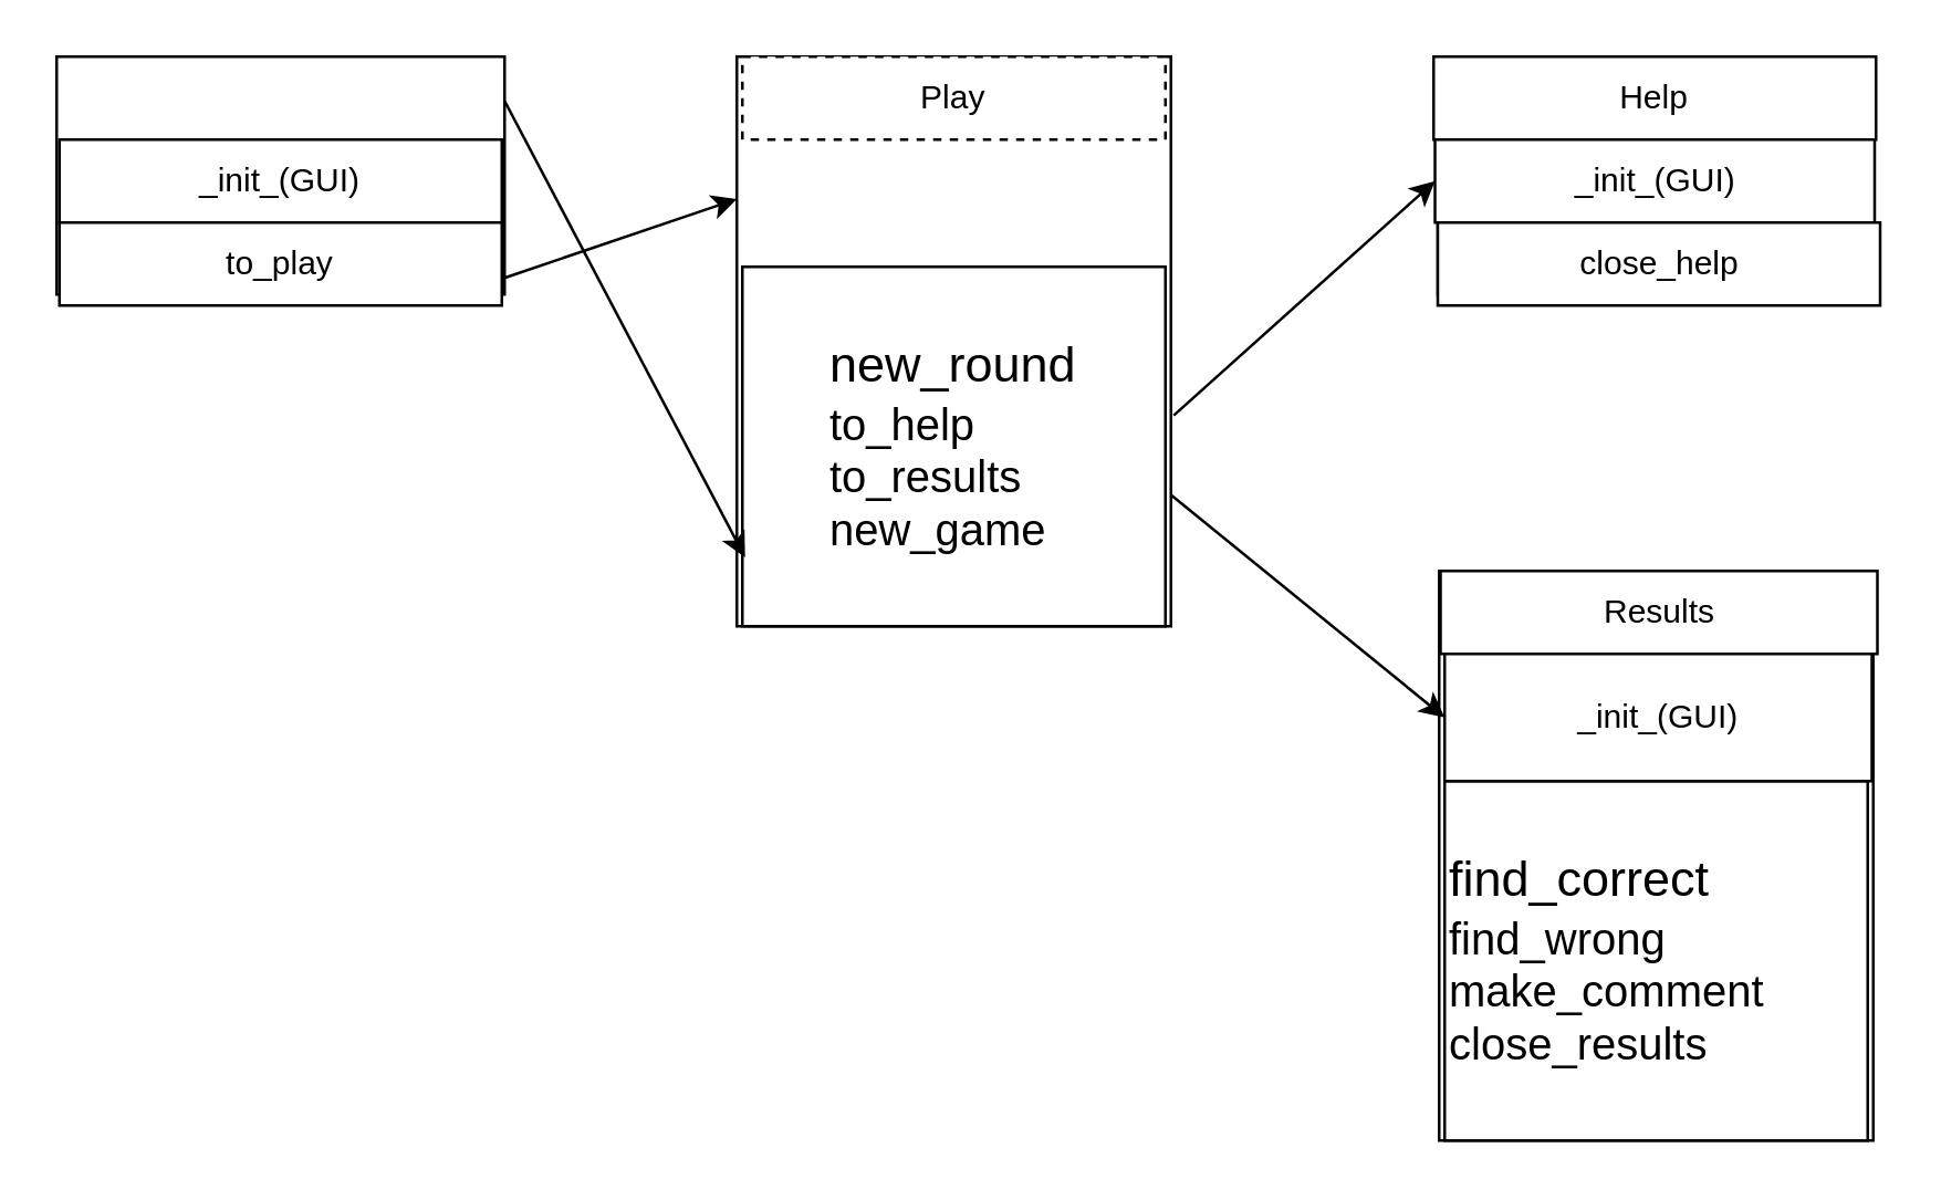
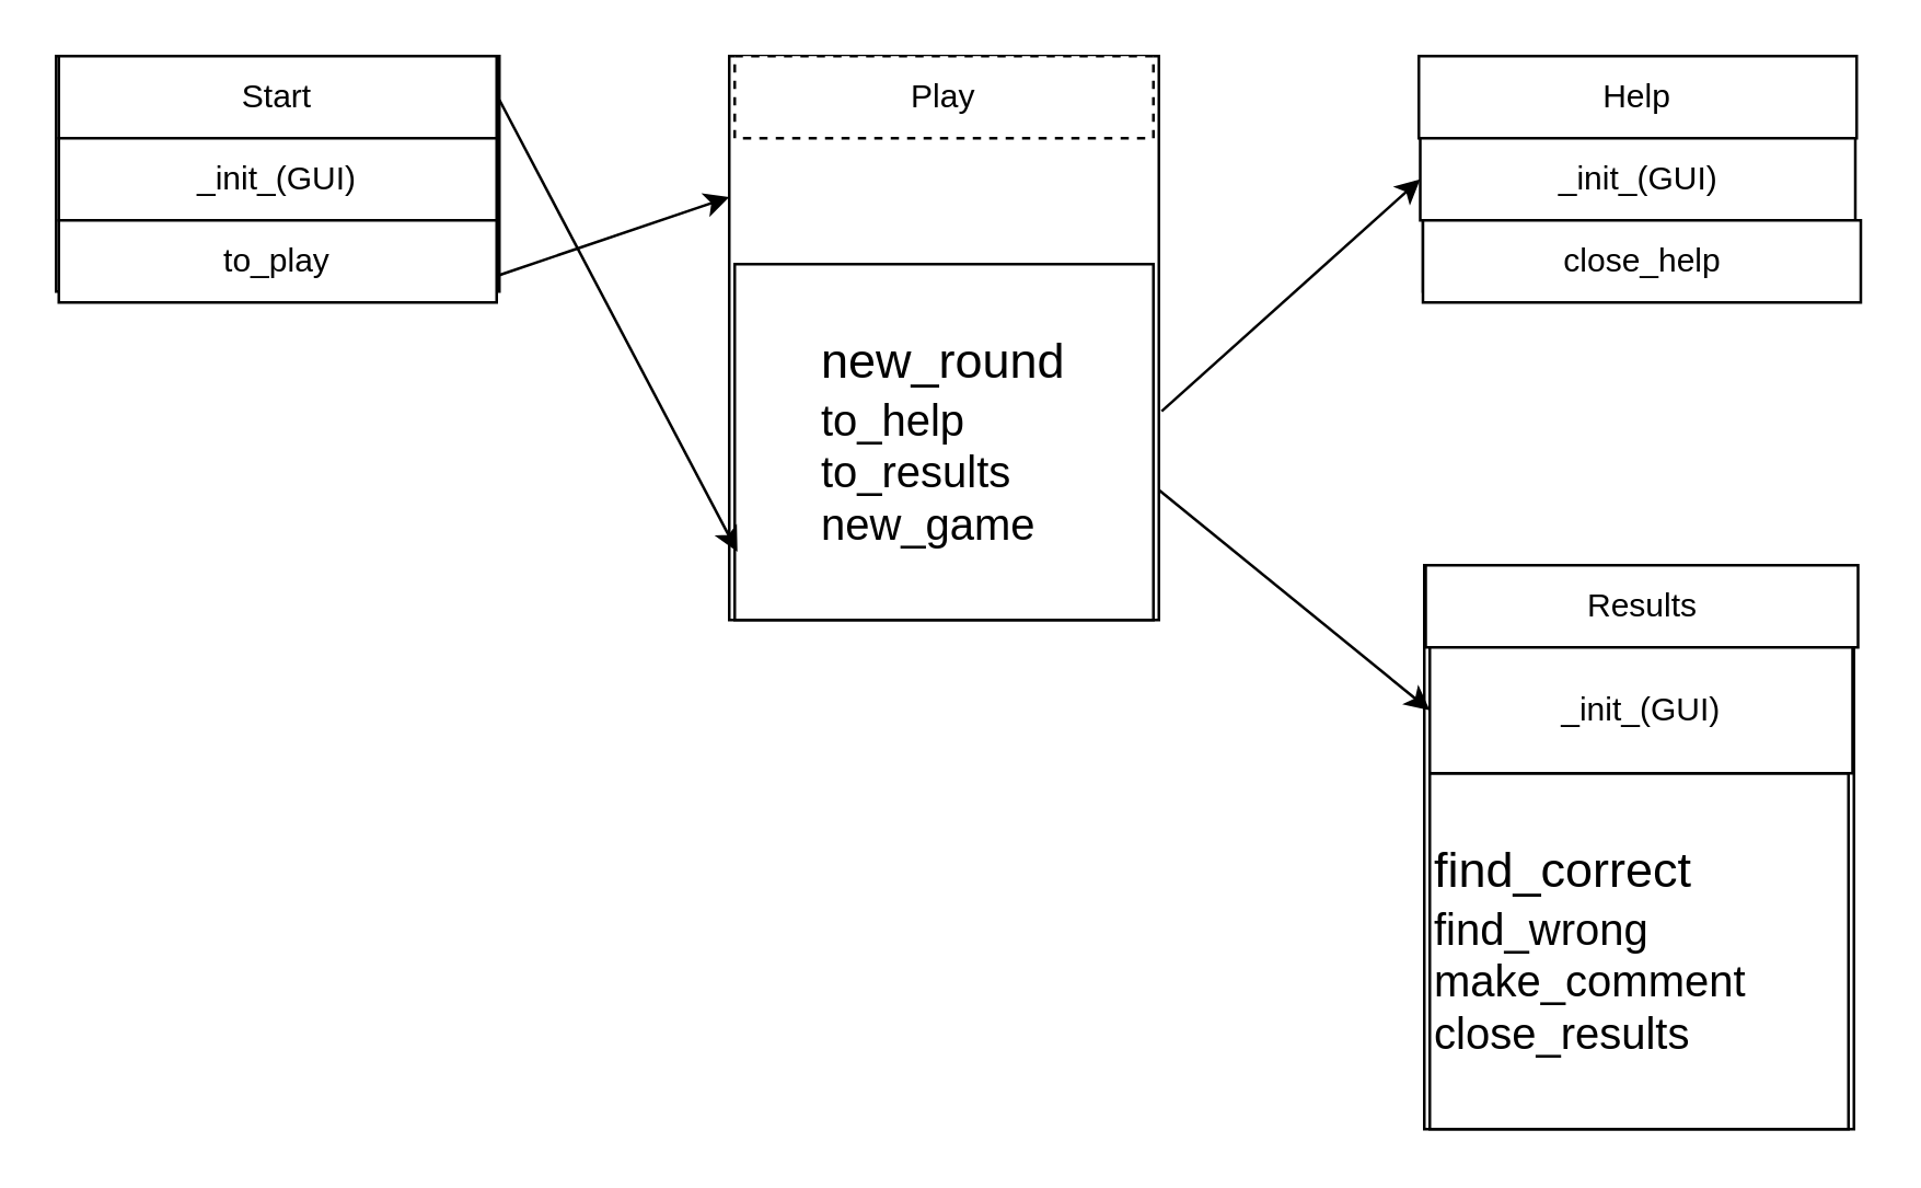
  <mxCell id="0" />
  <mxCell id="1" parent="0" />
  <mxCell id="2" value="" style="rounded=0;whiteSpace=wrap;html=1;" vertex="1" parent="1"><mxGeometry x="20" y="20" width="162" height="86" as="geometry" /></mxCell>
  <mxCell id="3" value="" style="rounded=0;whiteSpace=wrap;html=1;" vertex="1" parent="1"><mxGeometry x="519.5" y="20" width="157" height="86" as="geometry" /></mxCell>
  <mxCell id="4" value="" style="rounded=0;whiteSpace=wrap;html=1;" vertex="1" parent="1"><mxGeometry x="266" y="20" width="157" height="206" as="geometry" /></mxCell>
  <mxCell id="5" value="" style="rounded=0;whiteSpace=wrap;html=1;" vertex="1" parent="1"><mxGeometry x="520" y="206" width="157" height="206" as="geometry" /></mxCell>
+ <mxCell id="6" value="Start" style="rounded=0;whiteSpace=wrap;html=1;" vertex="1" parent="1"><mxGeometry x="21" y="20" width="160" height="30" as="geometry" /></mxCell>
  <mxCell id="7" value="Help" style="rounded=0;whiteSpace=wrap;html=1;" vertex="1" parent="1"><mxGeometry x="518" y="20" width="160" height="30" as="geometry" /></mxCell>
  <mxCell id="8" value="Results" style="rounded=0;whiteSpace=wrap;html=1;" vertex="1" parent="1"><mxGeometry x="520.5" y="206" width="158" height="30" as="geometry" /></mxCell>
  <mxCell id="9" value="Play" style="rounded=0;whiteSpace=wrap;html=1;dashed=1;" vertex="1" parent="1"><mxGeometry x="268" y="20" width="153" height="30" as="geometry" /></mxCell>
  <mxCell id="10" value="_init_(GUI)" style="rounded=0;whiteSpace=wrap;html=1;" vertex="1" parent="1"><mxGeometry x="21" y="50" width="160" height="30" as="geometry" /></mxCell>
  <mxCell id="11" value="to_play" style="rounded=0;whiteSpace=wrap;html=1;" vertex="1" parent="1"><mxGeometry x="21" y="80" width="160" height="30" as="geometry" /></mxCell>
  <mxCell id="12" value="_init_(GUI)" style="rounded=0;whiteSpace=wrap;html=1;" vertex="1" parent="1"><mxGeometry x="518.5" y="50" width="159" height="30" as="geometry" /></mxCell>
  <mxCell id="13" value="close_help" style="rounded=0;whiteSpace=wrap;html=1;" vertex="1" parent="1"><mxGeometry x="519.5" y="80" width="160" height="30" as="geometry" /></mxCell>
  <mxCell id="14" value="&lt;div style=&quot;text-align: left;&quot;&gt;&lt;span style=&quot;font-size: 18px; background-color: initial;&quot;&gt;new_round&lt;/span&gt;&lt;/div&gt;&lt;div&gt;&lt;div style=&quot;text-align: left;&quot;&gt;&lt;font size=&quot;3&quot;&gt;&lt;span style=&quot;background-color: initial;&quot;&gt;to_help&lt;/span&gt;&lt;br&gt;&lt;/font&gt;&lt;/div&gt;&lt;div style=&quot;text-align: left;&quot;&gt;&lt;font size=&quot;3&quot;&gt;&lt;span style=&quot;background-color: initial;&quot;&gt;to_results&lt;/span&gt;&lt;br&gt;&lt;/font&gt;&lt;/div&gt;&lt;div style=&quot;text-align: left;&quot;&gt;&lt;span style=&quot;background-color: initial;&quot;&gt;&lt;font size=&quot;3&quot;&gt;new_game&lt;/font&gt;&lt;/span&gt;&lt;br&gt;&lt;/div&gt;&lt;/div&gt;" style="rounded=0;whiteSpace=wrap;html=1;" vertex="1" parent="1"><mxGeometry x="268" y="96" width="153" height="130" as="geometry" /></mxCell>
  <mxCell id="15" value="&lt;font style=&quot;font-size: 18px;&quot;&gt;find_correct&lt;/font&gt;&lt;div&gt;&lt;font size=&quot;3&quot;&gt;find_wrong&lt;/font&gt;&lt;/div&gt;&lt;div&gt;&lt;font size=&quot;3&quot;&gt;make_comment&lt;/font&gt;&lt;/div&gt;&lt;div&gt;&lt;font size=&quot;3&quot;&gt;close_results&lt;/font&gt;&lt;/div&gt;" style="rounded=0;whiteSpace=wrap;html=1;align=left;" vertex="1" parent="1"><mxGeometry x="522" y="282" width="153" height="130" as="geometry" /></mxCell>
  <mxCell id="16" value="_init_(GUI)" style="rounded=0;whiteSpace=wrap;html=1;" vertex="1" parent="1"><mxGeometry x="522" y="236" width="154.5" height="46" as="geometry" /></mxCell>
  <mxCell id="17" value="" style="endArrow=classic;html=1;rounded=0;exitX=1;exitY=0.186;exitDx=0;exitDy=0;entryX=0.019;entryY=0.879;entryDx=0;entryDy=0;entryPerimeter=0;exitPerimeter=0;" edge="1" parent="1" source="2" target="4"><mxGeometry width="50" height="50" relative="1" as="geometry"><mxPoint x="362" y="236" as="sourcePoint" /><mxPoint x="412" y="186" as="targetPoint" /></mxGeometry></mxCell>
  <mxCell id="18" value="" style="endArrow=classic;html=1;rounded=0;entryX=0;entryY=0.5;entryDx=0;entryDy=0;exitX=1;exitY=0.75;exitDx=0;exitDy=0;" edge="1" parent="1" target="16"><mxGeometry width="50" height="50" relative="1" as="geometry"><mxPoint x="423" y="178.5" as="sourcePoint" /><mxPoint x="522.5" y="206" as="targetPoint" /></mxGeometry></mxCell>
  <mxCell id="19" value="" style="endArrow=classic;html=1;rounded=0;entryX=0;entryY=0.5;entryDx=0;entryDy=0;exitX=1;exitY=0.75;exitDx=0;exitDy=0;" edge="1" parent="1" target="12"><mxGeometry width="50" height="50" relative="1" as="geometry"><mxPoint x="424" y="149.75" as="sourcePoint" /><mxPoint x="519.5" y="40.25" as="targetPoint" /></mxGeometry></mxCell>
  <mxCell id="20" value="" style="endArrow=classic;html=1;rounded=0;entryX=0;entryY=0.25;entryDx=0;entryDy=0;" edge="1" parent="1" target="4"><mxGeometry width="50" height="50" relative="1" as="geometry"><mxPoint x="182" y="100" as="sourcePoint" /><mxPoint x="232" y="50" as="targetPoint" /></mxGeometry></mxCell>
